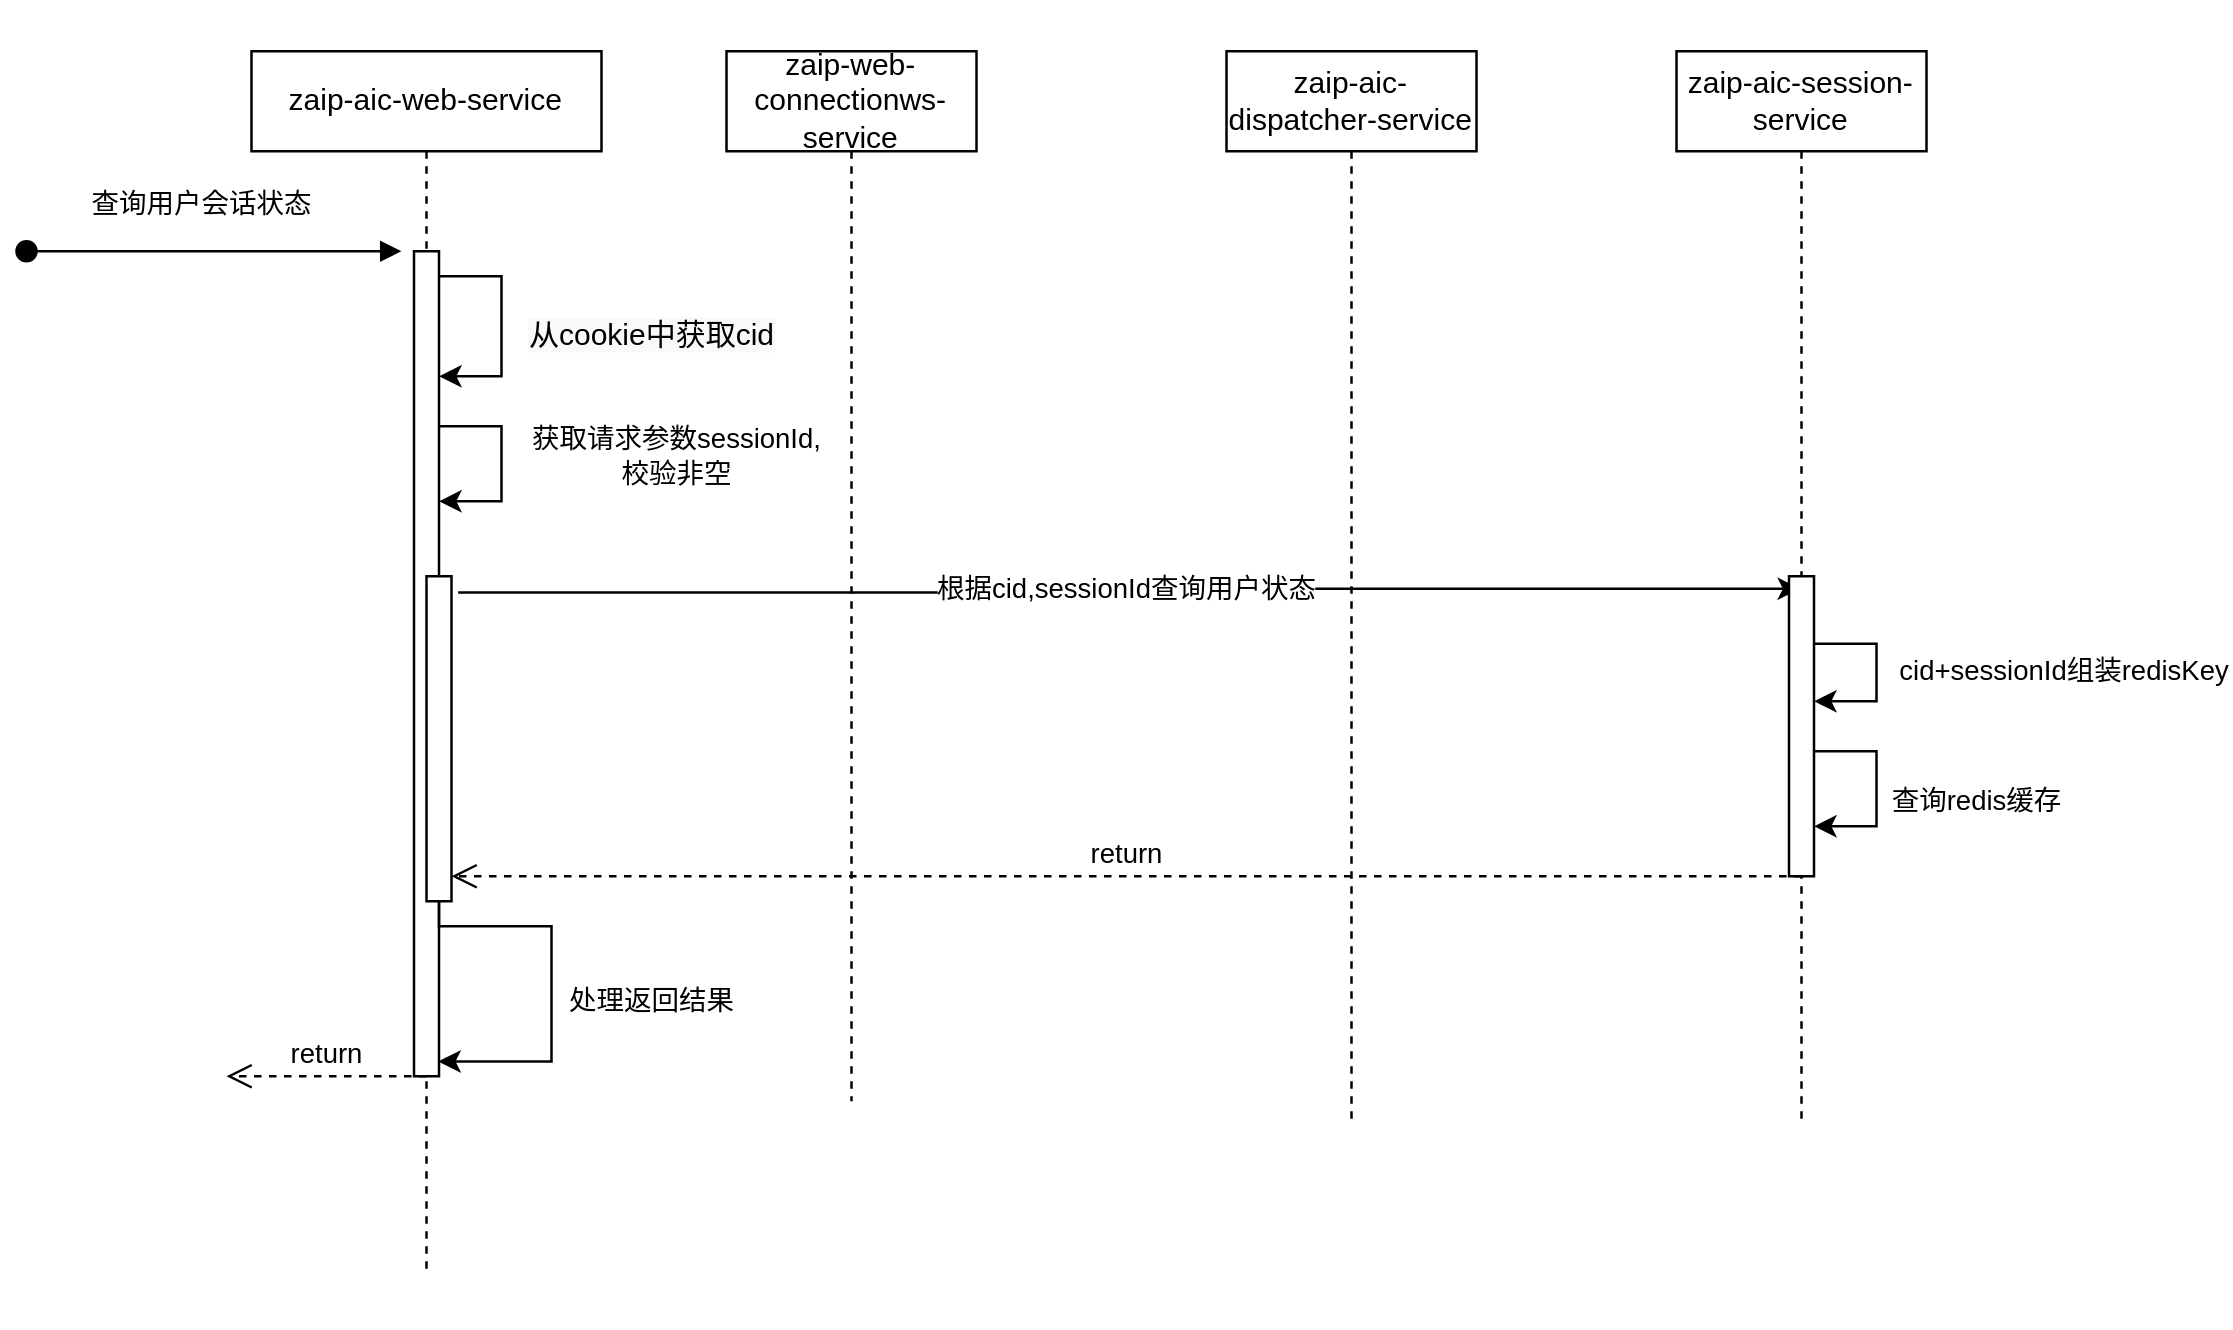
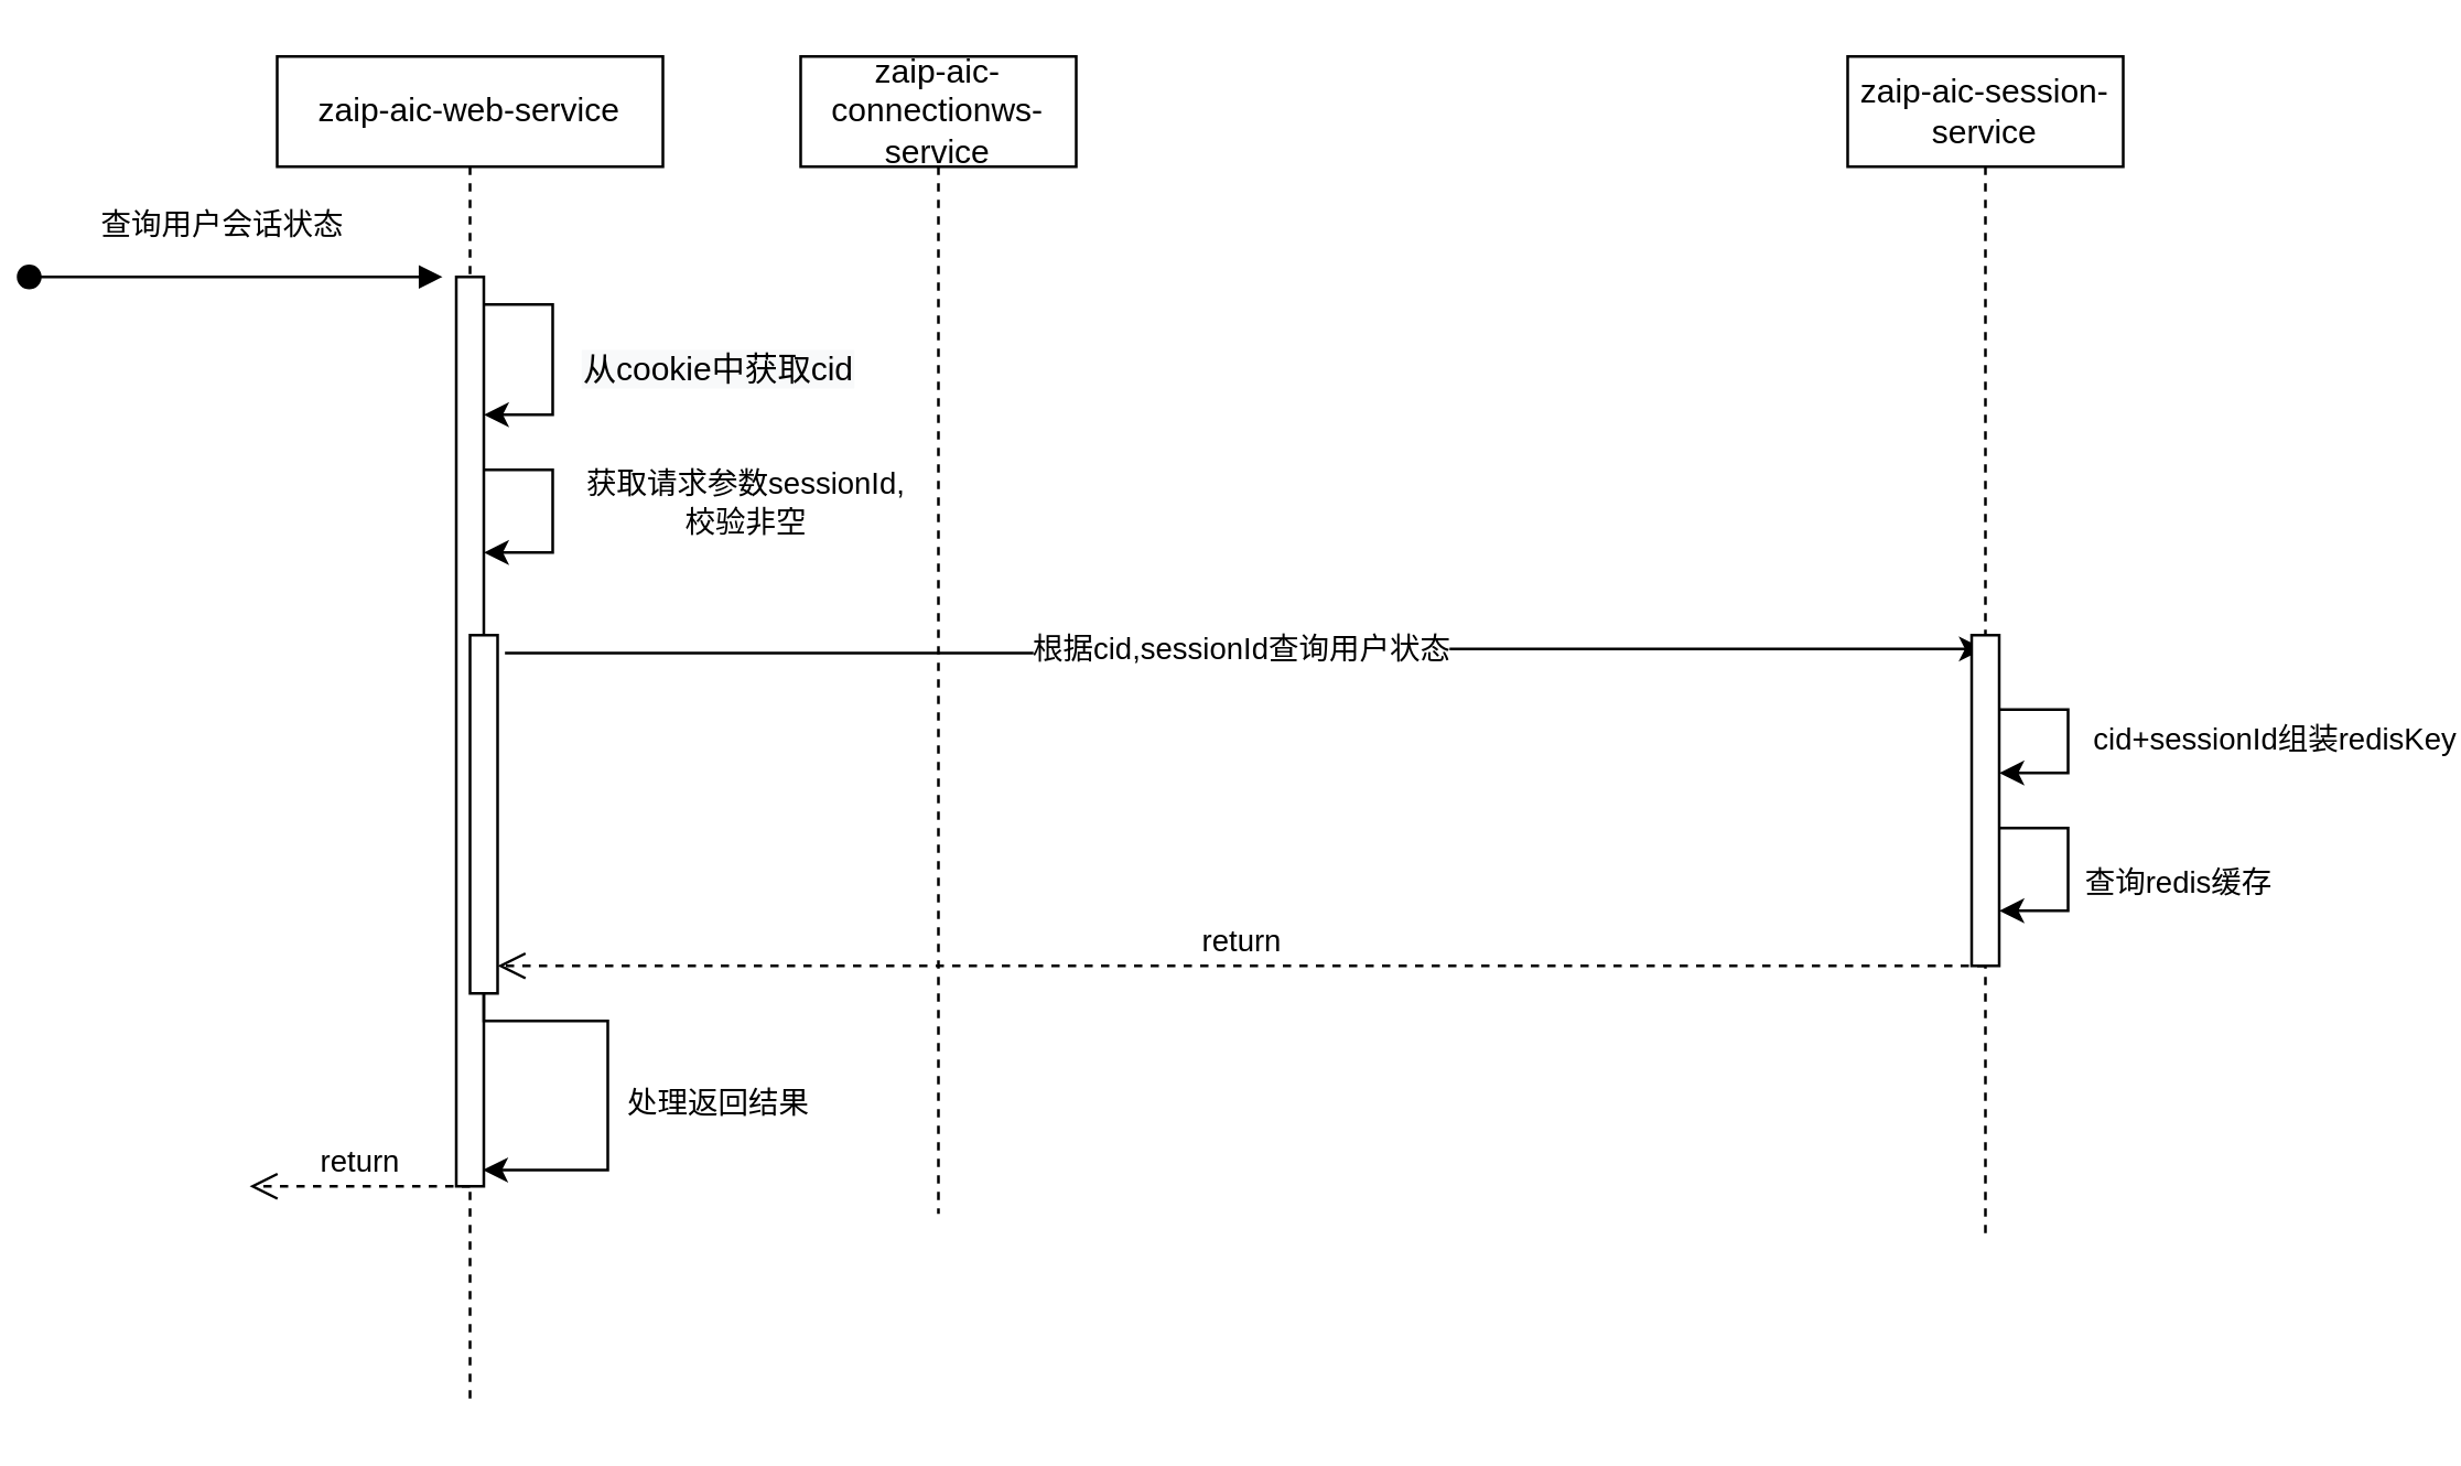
  <mxCell id="0" />
  <mxCell id="1" parent="0" />
  <mxCell id="2" value="根据cid,sessionId查询用户状态" style="edgeStyle=orthogonalEdgeStyle;rounded=0;orthogonalLoop=1;jettySize=auto;html=1;exitX=1.267;exitY=0.05;exitDx=0;exitDy=0;exitPerimeter=0;" parent="1" source="15" target="4" edge="1"><mxGeometry relative="1" as="geometry"><Array as="points" /></mxGeometry></mxCell>
- <mxCell id="3" value="zaip-web-connectionws-service" style="shape=umlLifeline;perimeter=lifelinePerimeter;whiteSpace=wrap;html=1;container=1;collapsible=0;recursiveResize=0;outlineConnect=0;" parent="1" vertex="1"><mxGeometry x="220" y="20" width="100" height="420" as="geometry" /></mxCell>
+ <mxCell id="3" value="zaip-aic-connectionws-service" style="shape=umlLifeline;perimeter=lifelinePerimeter;whiteSpace=wrap;html=1;container=1;collapsible=0;recursiveResize=0;outlineConnect=0;" parent="1" vertex="1"><mxGeometry x="220" y="20" width="100" height="420" as="geometry" /></mxCell>
  <mxCell id="4" value="zaip-aic-session-service" style="shape=umlLifeline;perimeter=lifelinePerimeter;whiteSpace=wrap;html=1;container=1;collapsible=0;recursiveResize=0;outlineConnect=0;" parent="1" vertex="1"><mxGeometry x="600" y="20" width="100" height="430" as="geometry" /></mxCell>
  <mxCell id="5" value="" style="html=1;points=[];perimeter=orthogonalPerimeter;" parent="4" vertex="1"><mxGeometry x="45" y="210" width="10" height="120" as="geometry" /></mxCell>
  <mxCell id="6" value="cid+sessionId组装redisKey" style="edgeStyle=orthogonalEdgeStyle;rounded=0;orthogonalLoop=1;jettySize=auto;html=1;exitX=1.033;exitY=0.225;exitDx=0;exitDy=0;exitPerimeter=0;" parent="4" source="5" target="5" edge="1"><mxGeometry y="75" relative="1" as="geometry"><Array as="points"><mxPoint x="80" y="237" /><mxPoint x="80" y="260" /></Array><mxPoint as="offset" /><mxPoint x="60" y="240" as="sourcePoint" /></mxGeometry></mxCell>
  <mxCell id="7" value="查询redis缓存" style="edgeStyle=orthogonalEdgeStyle;rounded=0;orthogonalLoop=1;jettySize=auto;html=1;" parent="4" source="5" edge="1"><mxGeometry x="0.125" y="40" relative="1" as="geometry"><mxPoint x="55" y="310" as="targetPoint" /><Array as="points"><mxPoint x="80" y="280" /><mxPoint x="80" y="310" /></Array><mxPoint as="offset" /></mxGeometry></mxCell>
- <mxCell id="8" value="zaip-aic-dispatcher-service" style="shape=umlLifeline;perimeter=lifelinePerimeter;whiteSpace=wrap;html=1;container=1;collapsible=0;recursiveResize=0;outlineConnect=0;" parent="1" vertex="1"><mxGeometry x="420" y="20" width="100" height="430" as="geometry" /></mxCell>
  <mxCell id="9" value="zaip-aic-web-service" style="shape=umlLifeline;perimeter=lifelinePerimeter;whiteSpace=wrap;html=1;container=1;collapsible=0;recursiveResize=0;outlineConnect=0;" parent="1" vertex="1"><mxGeometry x="30" y="20" width="140" height="490" as="geometry" /></mxCell>
  <mxCell id="10" value="" style="html=1;points=[];perimeter=orthogonalPerimeter;" parent="9" vertex="1"><mxGeometry x="65" y="80" width="10" height="330" as="geometry" /></mxCell>
  <mxCell id="11" value="&#10;&lt;span style=&quot;color: rgb(0, 0, 0); font-family: Helvetica; font-size: 12px; font-style: normal; font-variant-ligatures: normal; font-variant-caps: normal; font-weight: 400; letter-spacing: normal; orphans: 2; text-align: center; text-indent: 0px; text-transform: none; widows: 2; word-spacing: 0px; -webkit-text-stroke-width: 0px; background-color: rgb(248, 249, 250); text-decoration-thickness: initial; text-decoration-style: initial; text-decoration-color: initial; float: none; display: inline !important;&quot;&gt;从cookie中获取cid&lt;/span&gt;&#10;&#10;" style="edgeStyle=orthogonalEdgeStyle;rounded=0;orthogonalLoop=1;jettySize=auto;html=1;" parent="9" source="10" target="10" edge="1"><mxGeometry x="0.222" y="60" relative="1" as="geometry"><Array as="points"><mxPoint x="100" y="90" /><mxPoint x="100" y="130" /></Array><mxPoint as="offset" /></mxGeometry></mxCell>
  <mxCell id="12" value="查询用户会话状态" style="html=1;verticalAlign=bottom;startArrow=oval;startFill=1;endArrow=block;startSize=8;rounded=0;" parent="9" edge="1"><mxGeometry x="-0.067" y="10" width="60" relative="1" as="geometry"><mxPoint x="-90" y="80" as="sourcePoint" /><mxPoint x="60" y="80" as="targetPoint" /><mxPoint as="offset" /></mxGeometry></mxCell>
  <mxCell id="13" value="获取请求参数sessionId,&lt;br&gt;校验非空&lt;br&gt;" style="edgeStyle=orthogonalEdgeStyle;rounded=0;orthogonalLoop=1;jettySize=auto;html=1;" parent="9" edge="1"><mxGeometry x="-0.067" y="70" relative="1" as="geometry"><mxPoint x="75" y="150" as="sourcePoint" /><mxPoint x="75" y="180" as="targetPoint" /><Array as="points"><mxPoint x="100" y="150" /><mxPoint x="100" y="180" /></Array><mxPoint as="offset" /></mxGeometry></mxCell>
  <mxCell id="14" value="处理返回结果" style="edgeStyle=orthogonalEdgeStyle;rounded=0;orthogonalLoop=1;jettySize=auto;html=1;entryX=0.967;entryY=0.982;entryDx=0;entryDy=0;entryPerimeter=0;" parent="9" source="15" target="10" edge="1"><mxGeometry x="0.101" y="40" relative="1" as="geometry"><Array as="points"><mxPoint x="75" y="350" /><mxPoint x="120" y="350" /><mxPoint x="120" y="404" /></Array><mxPoint as="offset" /></mxGeometry></mxCell>
  <mxCell id="15" value="" style="html=1;points=[];perimeter=orthogonalPerimeter;" parent="9" vertex="1"><mxGeometry x="70" y="210" width="10" height="130" as="geometry" /></mxCell>
  <mxCell id="16" value="return" style="html=1;verticalAlign=bottom;endArrow=open;dashed=1;endSize=8;rounded=0;" parent="1" edge="1"><mxGeometry relative="1" as="geometry"><mxPoint x="650" y="350" as="sourcePoint" /><mxPoint x="110" y="350" as="targetPoint" /></mxGeometry></mxCell>
  <mxCell id="17" value="return" style="html=1;verticalAlign=bottom;endArrow=open;dashed=1;endSize=8;rounded=0;" parent="1" edge="1"><mxGeometry relative="1" as="geometry"><mxPoint x="100" y="430" as="sourcePoint" /><mxPoint x="20" y="430" as="targetPoint" /></mxGeometry></mxCell>
